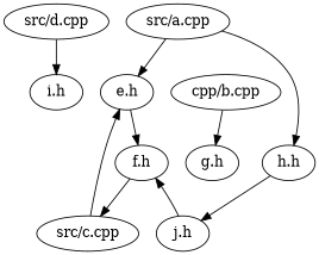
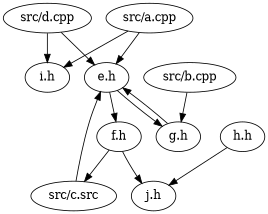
  digraph {
    "src/d.cpp"
    "i.h"
    "e.h"
    "f.h"
    "g.h"
-   "src/c.cpp"
+   "src/c.cpp" [label="src/c.src"]
    "j.h"
-   "src/b.cpp" [label="cpp/b.cpp"]
+   "src/b.cpp"
    "src/a.cpp"
    "h.h"
    "src/d.cpp" -> "i.h"
+   "src/d.cpp" -> "e.h"
    "e.h" -> "f.h"
+   "e.h" -> "g.h"
    "f.h" -> "src/c.cpp"
-   "j.h" -> "f.h"
+   "f.h" -> "j.h"
+   "g.h" -> "e.h"
    "src/c.cpp" -> "e.h"
    "src/b.cpp" -> "g.h"
-   "src/a.cpp" -> "h.h"
+   "src/a.cpp" -> "i.h"
    "src/a.cpp" -> "e.h"
    "h.h" -> "j.h"
  }
